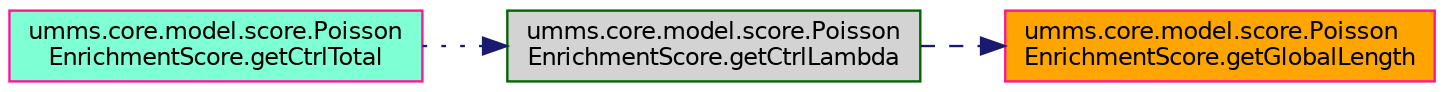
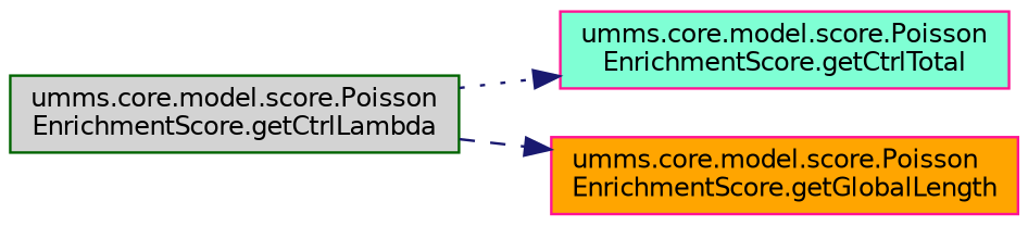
  digraph {
    rankdir=LR
    node [color=deeppink fontname=Helvetica fontsize=10 shape=record style=filled]
    edge [color=midnightblue fontname=Helvetica fontsize=10 labelfontname=Helvetica labelfontsize=10]
    n1 [color=darkgreen fillcolor=lightgrey fontcolor=black height=0.2 label="umms.core.model.score.Poisson\lEnrichmentScore.getCtrlLambda" width=0.4]
    n2 [fillcolor=aquamarine height=0.2 label="umms.core.model.score.Poisson\lEnrichmentScore.getCtrlTotal" width=0.4]
    n3 [fillcolor=orange height=0.2 label="umms.core.model.score.Poisson\lEnrichmentScore.getGlobalLength" width=0.4]
-   n2 -> n1 [style=dotted]
+   n1 -> n2 [style=dotted]
    n1 -> n3 [style=dashed]
  }
